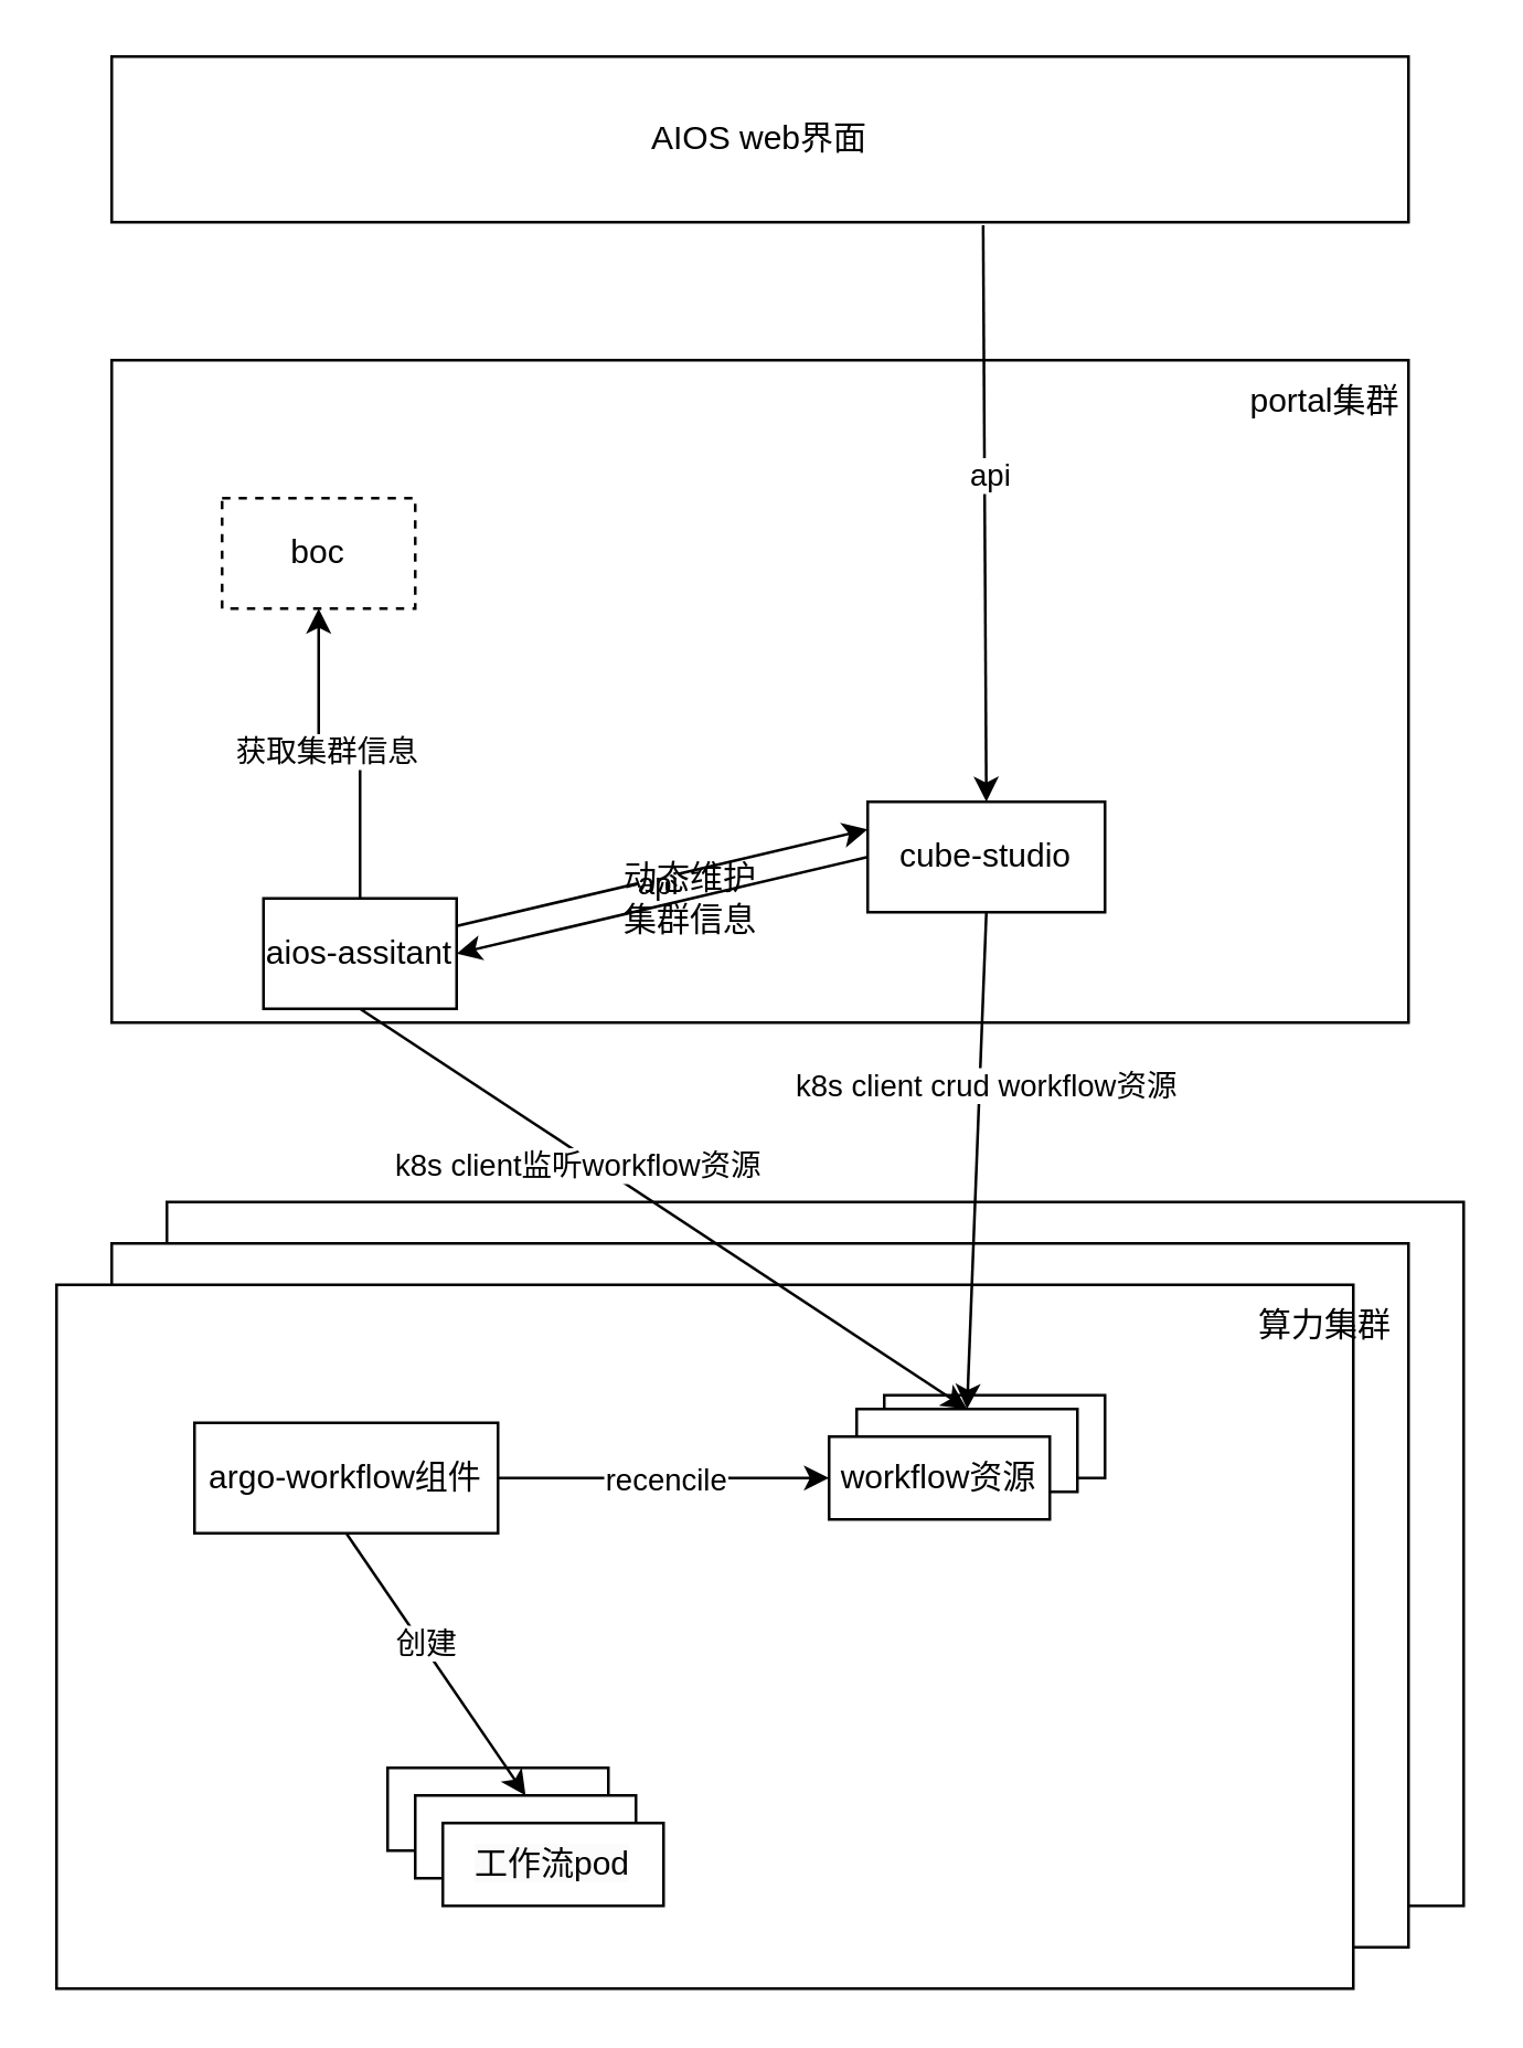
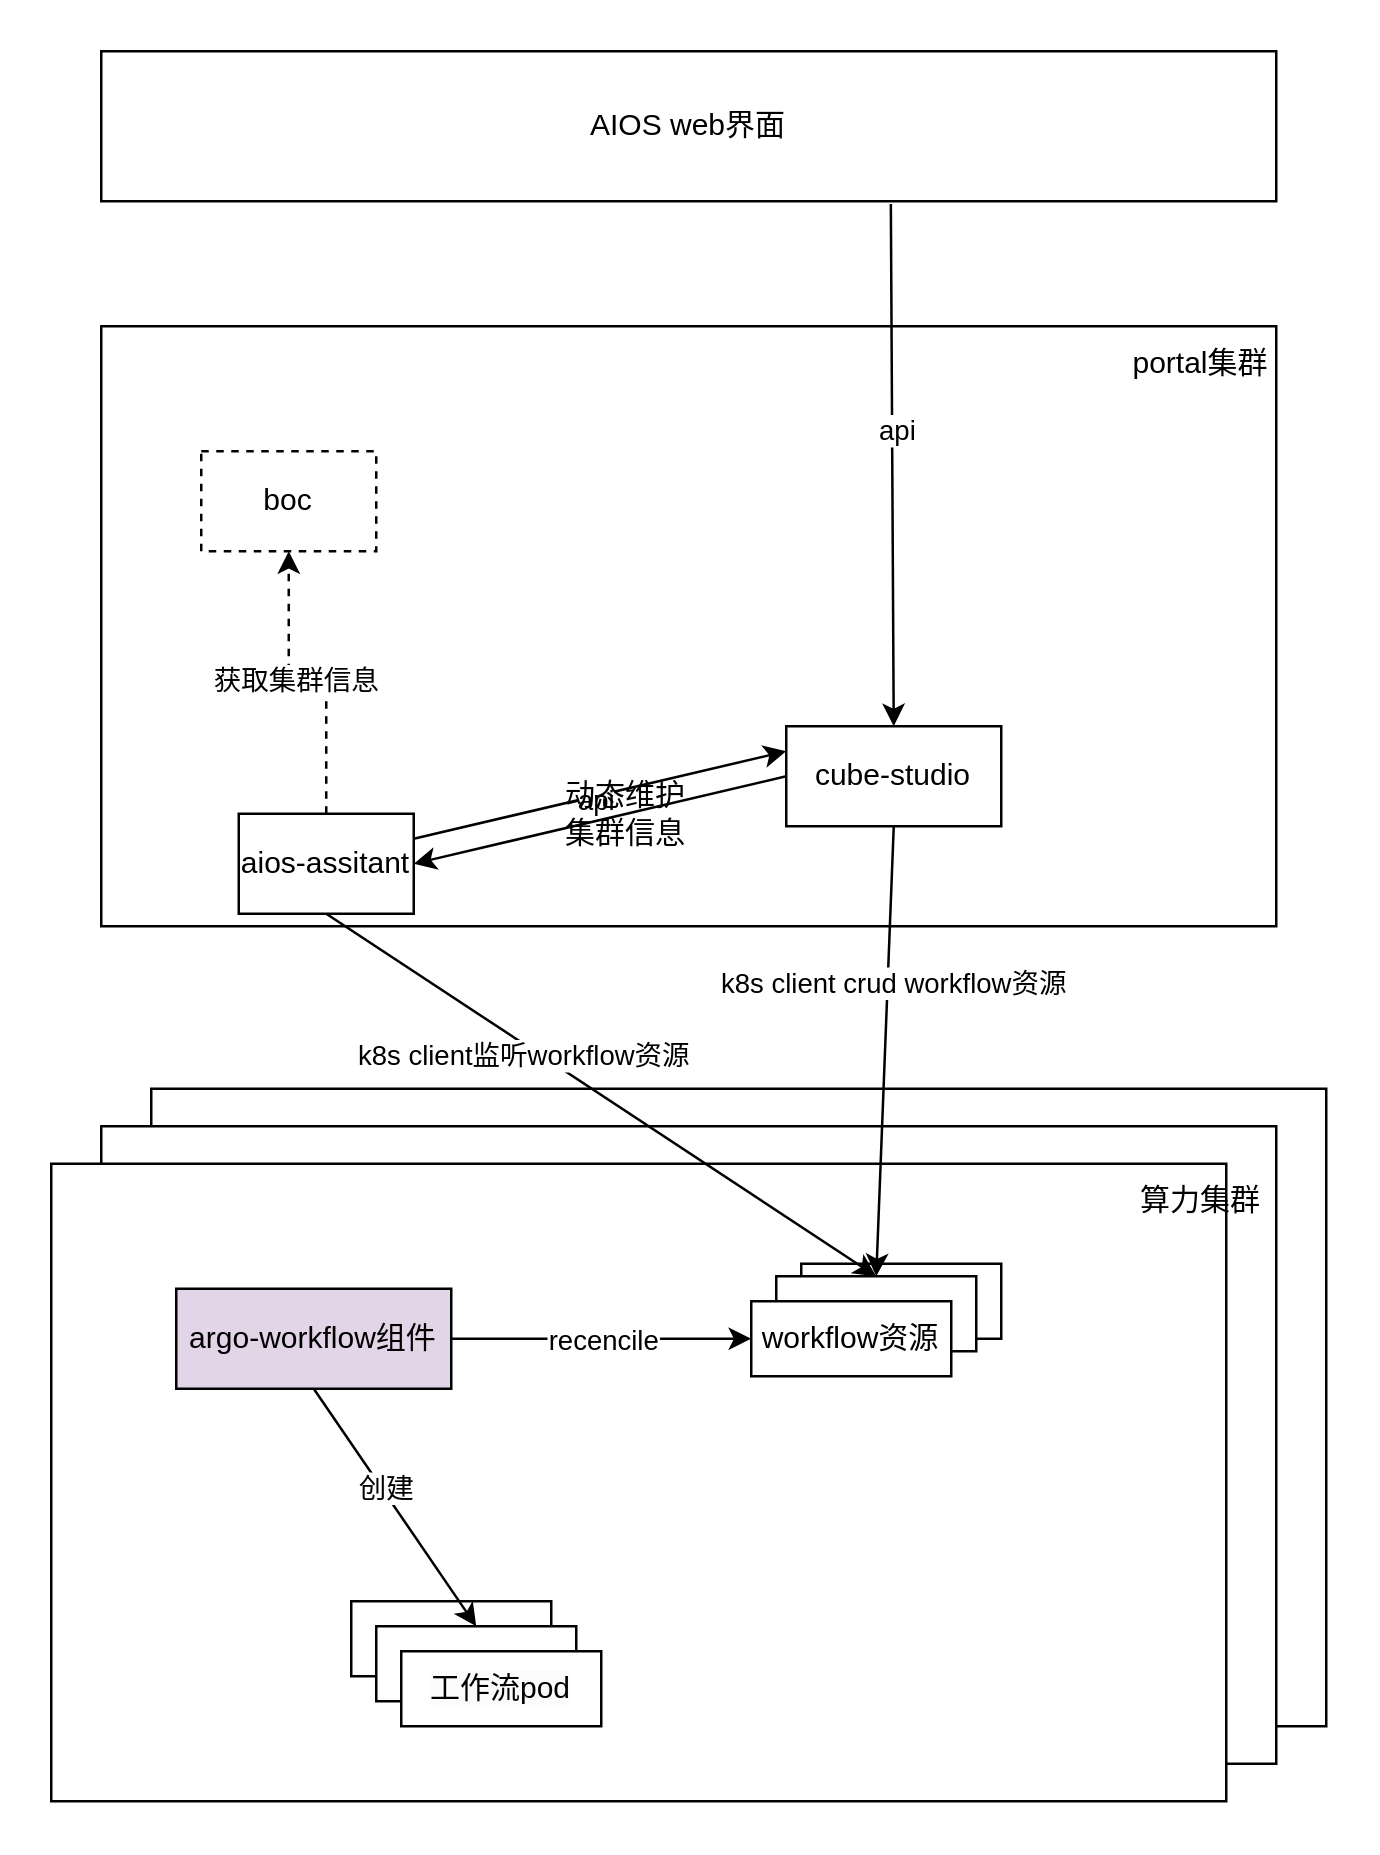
  <mxCell id="0" />
  <mxCell id="1" parent="0" />
  <mxCell id="2" value="" style="rounded=0;whiteSpace=wrap;html=1;" vertex="1" parent="1"><mxGeometry x="60" y="435" width="470" height="255" as="geometry" /></mxCell>
  <mxCell id="3" value="" style="rounded=0;whiteSpace=wrap;html=1;" vertex="1" parent="1"><mxGeometry x="40" y="450" width="470" height="255" as="geometry" /></mxCell>
  <mxCell id="4" value="AIOS web界面" style="rounded=0;whiteSpace=wrap;html=1;" vertex="1" parent="1"><mxGeometry x="40" y="20" width="470" height="60" as="geometry" /></mxCell>
  <mxCell id="5" value="" style="rounded=0;whiteSpace=wrap;html=1;" vertex="1" parent="1"><mxGeometry x="40" y="130" width="470" height="240" as="geometry" /></mxCell>
- <mxCell id="6" value="" style="edgeStyle=orthogonalEdgeStyle;rounded=0;orthogonalLoop=1;jettySize=auto;html=1;" edge="1" parent="1" source="8" target="10"><mxGeometry relative="1" as="geometry" /></mxCell>
+ <mxCell id="6" value="" style="edgeStyle=orthogonalEdgeStyle;rounded=0;orthogonalLoop=1;jettySize=auto;html=1;dashed=1;" edge="1" parent="1" source="8" target="10"><mxGeometry relative="1" as="geometry" /></mxCell>
  <mxCell id="7" value="获取集群信息" style="edgeLabel;html=1;align=center;verticalAlign=middle;resizable=0;points=[];" vertex="1" connectable="0" parent="6"><mxGeometry x="0.076" y="-1" relative="1" as="geometry"><mxPoint as="offset" /></mxGeometry></mxCell>
  <mxCell id="8" value="aios-assitant" style="rounded=0;whiteSpace=wrap;html=1;" vertex="1" parent="1"><mxGeometry x="95" y="325" width="70" height="40" as="geometry" /></mxCell>
  <mxCell id="9" value="cube-studio" style="rounded=0;whiteSpace=wrap;html=1;" vertex="1" parent="1"><mxGeometry x="314" y="290" width="86" height="40" as="geometry" /></mxCell>
  <mxCell id="10" value="boc" style="rounded=0;whiteSpace=wrap;html=1;dashed=1;" vertex="1" parent="1"><mxGeometry x="80" y="180" width="70" height="40" as="geometry" /></mxCell>
  <mxCell id="11" value="" style="endArrow=classic;html=1;rounded=0;exitX=1;exitY=0.25;exitDx=0;exitDy=0;entryX=0;entryY=0.25;entryDx=0;entryDy=0;" edge="1" parent="1" source="8" target="9"><mxGeometry width="50" height="50" relative="1" as="geometry"><mxPoint x="320" y="210" as="sourcePoint" /><mxPoint x="370" y="160" as="targetPoint" /></mxGeometry></mxCell>
  <mxCell id="12" value="api" style="edgeLabel;html=1;align=center;verticalAlign=middle;resizable=0;points=[];" vertex="1" connectable="0" parent="11"><mxGeometry x="-0.029" y="-1" relative="1" as="geometry"><mxPoint as="offset" /></mxGeometry></mxCell>
  <mxCell id="13" value="" style="endArrow=classic;html=1;rounded=0;entryX=1;entryY=0.5;entryDx=0;entryDy=0;exitX=0;exitY=0.5;exitDx=0;exitDy=0;" edge="1" parent="1" source="9" target="8"><mxGeometry width="50" height="50" relative="1" as="geometry"><mxPoint x="160" y="310" as="sourcePoint" /><mxPoint x="380" y="310" as="targetPoint" /></mxGeometry></mxCell>
  <mxCell id="14" value="动态维护集群信息" style="text;strokeColor=none;align=center;fillColor=none;html=1;verticalAlign=middle;whiteSpace=wrap;rounded=0;" vertex="1" parent="1"><mxGeometry x="220" y="310" width="60" height="30" as="geometry" /></mxCell>
  <mxCell id="15" value="" style="rounded=0;whiteSpace=wrap;html=1;" vertex="1" parent="1"><mxGeometry x="20" y="465" width="470" height="255" as="geometry" /></mxCell>
  <mxCell id="16" value="" style="edgeStyle=orthogonalEdgeStyle;rounded=0;orthogonalLoop=1;jettySize=auto;html=1;" edge="1" parent="1" source="18" target="22"><mxGeometry relative="1" as="geometry" /></mxCell>
  <mxCell id="17" value="recencile" style="edgeLabel;html=1;align=center;verticalAlign=middle;resizable=0;points=[];" vertex="1" connectable="0" parent="16"><mxGeometry x="-0.05" y="-4" relative="1" as="geometry"><mxPoint x="3" y="-4" as="offset" /></mxGeometry></mxCell>
- <mxCell id="18" value="argo-workflow组件" style="rounded=0;whiteSpace=wrap;html=1;" vertex="1" parent="1"><mxGeometry x="70" y="515" width="110" height="40" as="geometry" /></mxCell>
+ <mxCell id="18" value="argo-workflow组件" style="rounded=0;whiteSpace=wrap;html=1;fillColor=#e1d5e7;" vertex="1" parent="1"><mxGeometry x="70" y="515" width="110" height="40" as="geometry" /></mxCell>
  <mxCell id="19" value="" style="group" vertex="1" connectable="0" parent="1"><mxGeometry x="300" y="505" width="100" height="45" as="geometry" /></mxCell>
  <mxCell id="20" value="" style="rounded=0;whiteSpace=wrap;html=1;" vertex="1" parent="19"><mxGeometry x="20" width="80" height="30" as="geometry" /></mxCell>
  <mxCell id="21" value="" style="rounded=0;whiteSpace=wrap;html=1;" vertex="1" parent="19"><mxGeometry x="10" y="5" width="80" height="30" as="geometry" /></mxCell>
  <mxCell id="22" value="workflow资源" style="rounded=0;whiteSpace=wrap;html=1;" vertex="1" parent="19"><mxGeometry y="15" width="80" height="30" as="geometry" /></mxCell>
  <mxCell id="23" value="" style="endArrow=classic;html=1;rounded=0;exitX=0.5;exitY=1;exitDx=0;exitDy=0;entryX=0.5;entryY=0;entryDx=0;entryDy=0;" edge="1" parent="1" source="8" target="21"><mxGeometry width="50" height="50" relative="1" as="geometry"><mxPoint x="290" y="450" as="sourcePoint" /><mxPoint x="340" y="400" as="targetPoint" /></mxGeometry></mxCell>
  <mxCell id="24" value="k8s client监听workflow资源" style="edgeLabel;html=1;align=center;verticalAlign=middle;resizable=0;points=[];" vertex="1" connectable="0" parent="23"><mxGeometry x="-0.264" y="-4" relative="1" as="geometry"><mxPoint as="offset" /></mxGeometry></mxCell>
  <mxCell id="25" value="" style="endArrow=classic;html=1;rounded=0;entryX=0.5;entryY=0;entryDx=0;entryDy=0;exitX=0.5;exitY=1;exitDx=0;exitDy=0;" edge="1" parent="1" source="9" target="21"><mxGeometry width="50" height="50" relative="1" as="geometry"><mxPoint x="290" y="450" as="sourcePoint" /><mxPoint x="340" y="400" as="targetPoint" /></mxGeometry></mxCell>
  <mxCell id="26" value="k8s client crud workflow资源" style="edgeLabel;html=1;align=center;verticalAlign=middle;resizable=0;points=[];" vertex="1" connectable="0" parent="25"><mxGeometry x="-0.315" y="2" relative="1" as="geometry"><mxPoint as="offset" /></mxGeometry></mxCell>
  <mxCell id="27" value="" style="group" vertex="1" connectable="0" parent="1"><mxGeometry x="140" y="640" width="100" height="50" as="geometry" /></mxCell>
  <mxCell id="28" value="" style="rounded=0;whiteSpace=wrap;html=1;" vertex="1" parent="27"><mxGeometry width="80" height="30" as="geometry" /></mxCell>
  <mxCell id="29" value="" style="rounded=0;whiteSpace=wrap;html=1;" vertex="1" parent="27"><mxGeometry x="10" y="10" width="80" height="30" as="geometry" /></mxCell>
  <mxCell id="30" value="&lt;span style=&quot;color: rgb(0, 0, 0); font-family: Helvetica; font-size: 12px; font-style: normal; font-variant-ligatures: normal; font-variant-caps: normal; font-weight: 400; letter-spacing: normal; orphans: 2; text-align: center; text-indent: 0px; text-transform: none; widows: 2; word-spacing: 0px; -webkit-text-stroke-width: 0px; background-color: rgb(251, 251, 251); text-decoration-thickness: initial; text-decoration-style: initial; text-decoration-color: initial; float: none; display: inline !important;&quot;&gt;工作流pod&lt;/span&gt;" style="rounded=0;whiteSpace=wrap;html=1;" vertex="1" parent="27"><mxGeometry x="20" y="20" width="80" height="30" as="geometry" /></mxCell>
  <mxCell id="31" value="" style="endArrow=classic;html=1;rounded=0;exitX=0.5;exitY=1;exitDx=0;exitDy=0;entryX=0.5;entryY=0;entryDx=0;entryDy=0;" edge="1" parent="1" source="18" target="29"><mxGeometry width="50" height="50" relative="1" as="geometry"><mxPoint x="290" y="550" as="sourcePoint" /><mxPoint x="340" y="500" as="targetPoint" /></mxGeometry></mxCell>
  <mxCell id="32" value="创建" style="edgeLabel;html=1;align=center;verticalAlign=middle;resizable=0;points=[];" vertex="1" connectable="0" parent="31"><mxGeometry x="-0.156" y="1" relative="1" as="geometry"><mxPoint as="offset" /></mxGeometry></mxCell>
  <mxCell id="33" value="portal集群" style="text;strokeColor=none;align=center;fillColor=none;html=1;verticalAlign=middle;whiteSpace=wrap;rounded=0;" vertex="1" parent="1"><mxGeometry x="450" y="130" width="60" height="30" as="geometry" /></mxCell>
  <mxCell id="34" value="算力集群" style="text;strokeColor=none;align=center;fillColor=none;html=1;verticalAlign=middle;whiteSpace=wrap;rounded=0;" vertex="1" parent="1"><mxGeometry x="450" y="465" width="60" height="30" as="geometry" /></mxCell>
  <mxCell id="35" value="" style="endArrow=classic;html=1;rounded=0;entryX=0.5;entryY=0;entryDx=0;entryDy=0;exitX=0.672;exitY=1.019;exitDx=0;exitDy=0;exitPerimeter=0;" edge="1" parent="1" source="4" target="9"><mxGeometry width="50" height="50" relative="1" as="geometry"><mxPoint x="310" y="290" as="sourcePoint" /><mxPoint x="360" y="240" as="targetPoint" /></mxGeometry></mxCell>
  <mxCell id="36" value="api&amp;nbsp;" style="edgeLabel;html=1;align=center;verticalAlign=middle;resizable=0;points=[];" vertex="1" connectable="0" parent="35"><mxGeometry x="-0.138" y="3" relative="1" as="geometry"><mxPoint as="offset" /></mxGeometry></mxCell>
